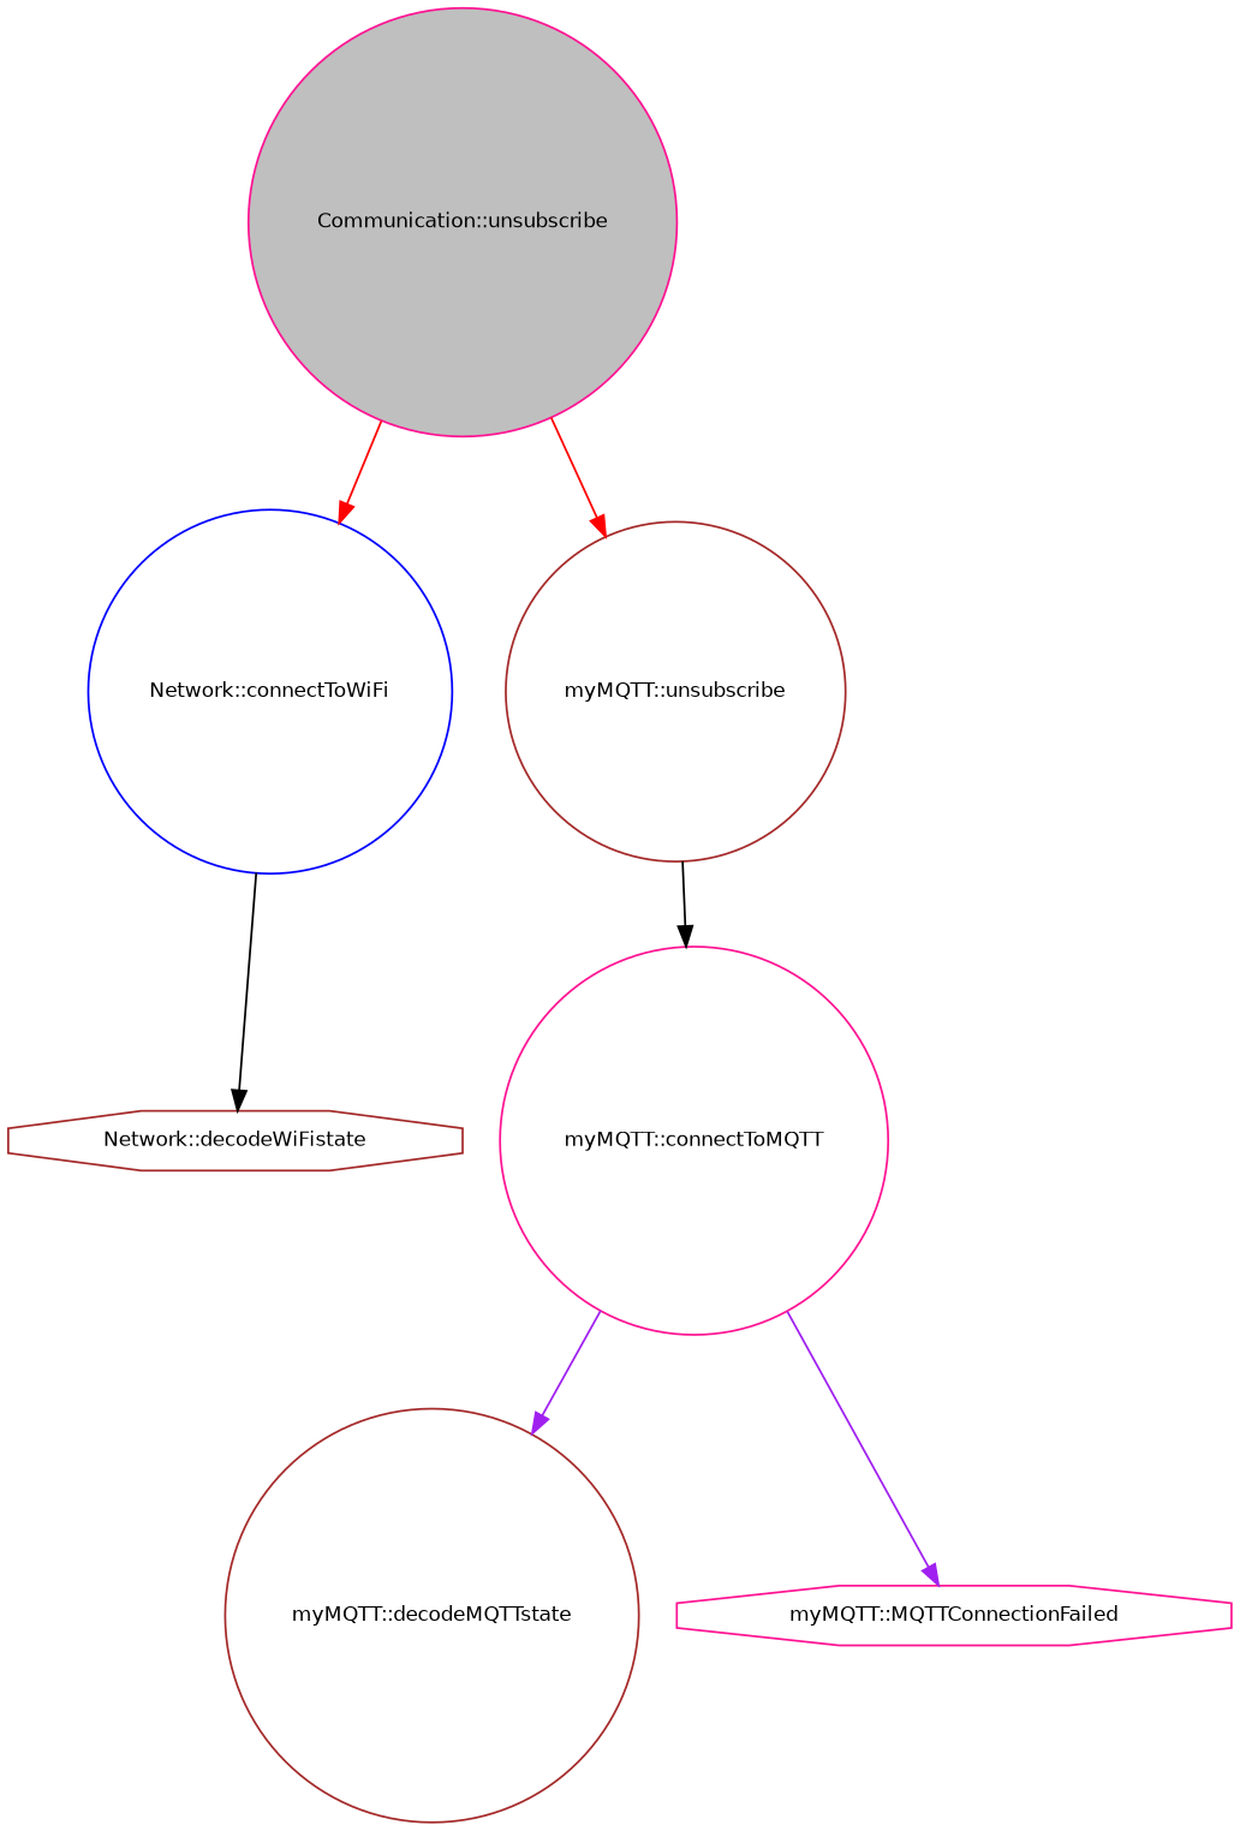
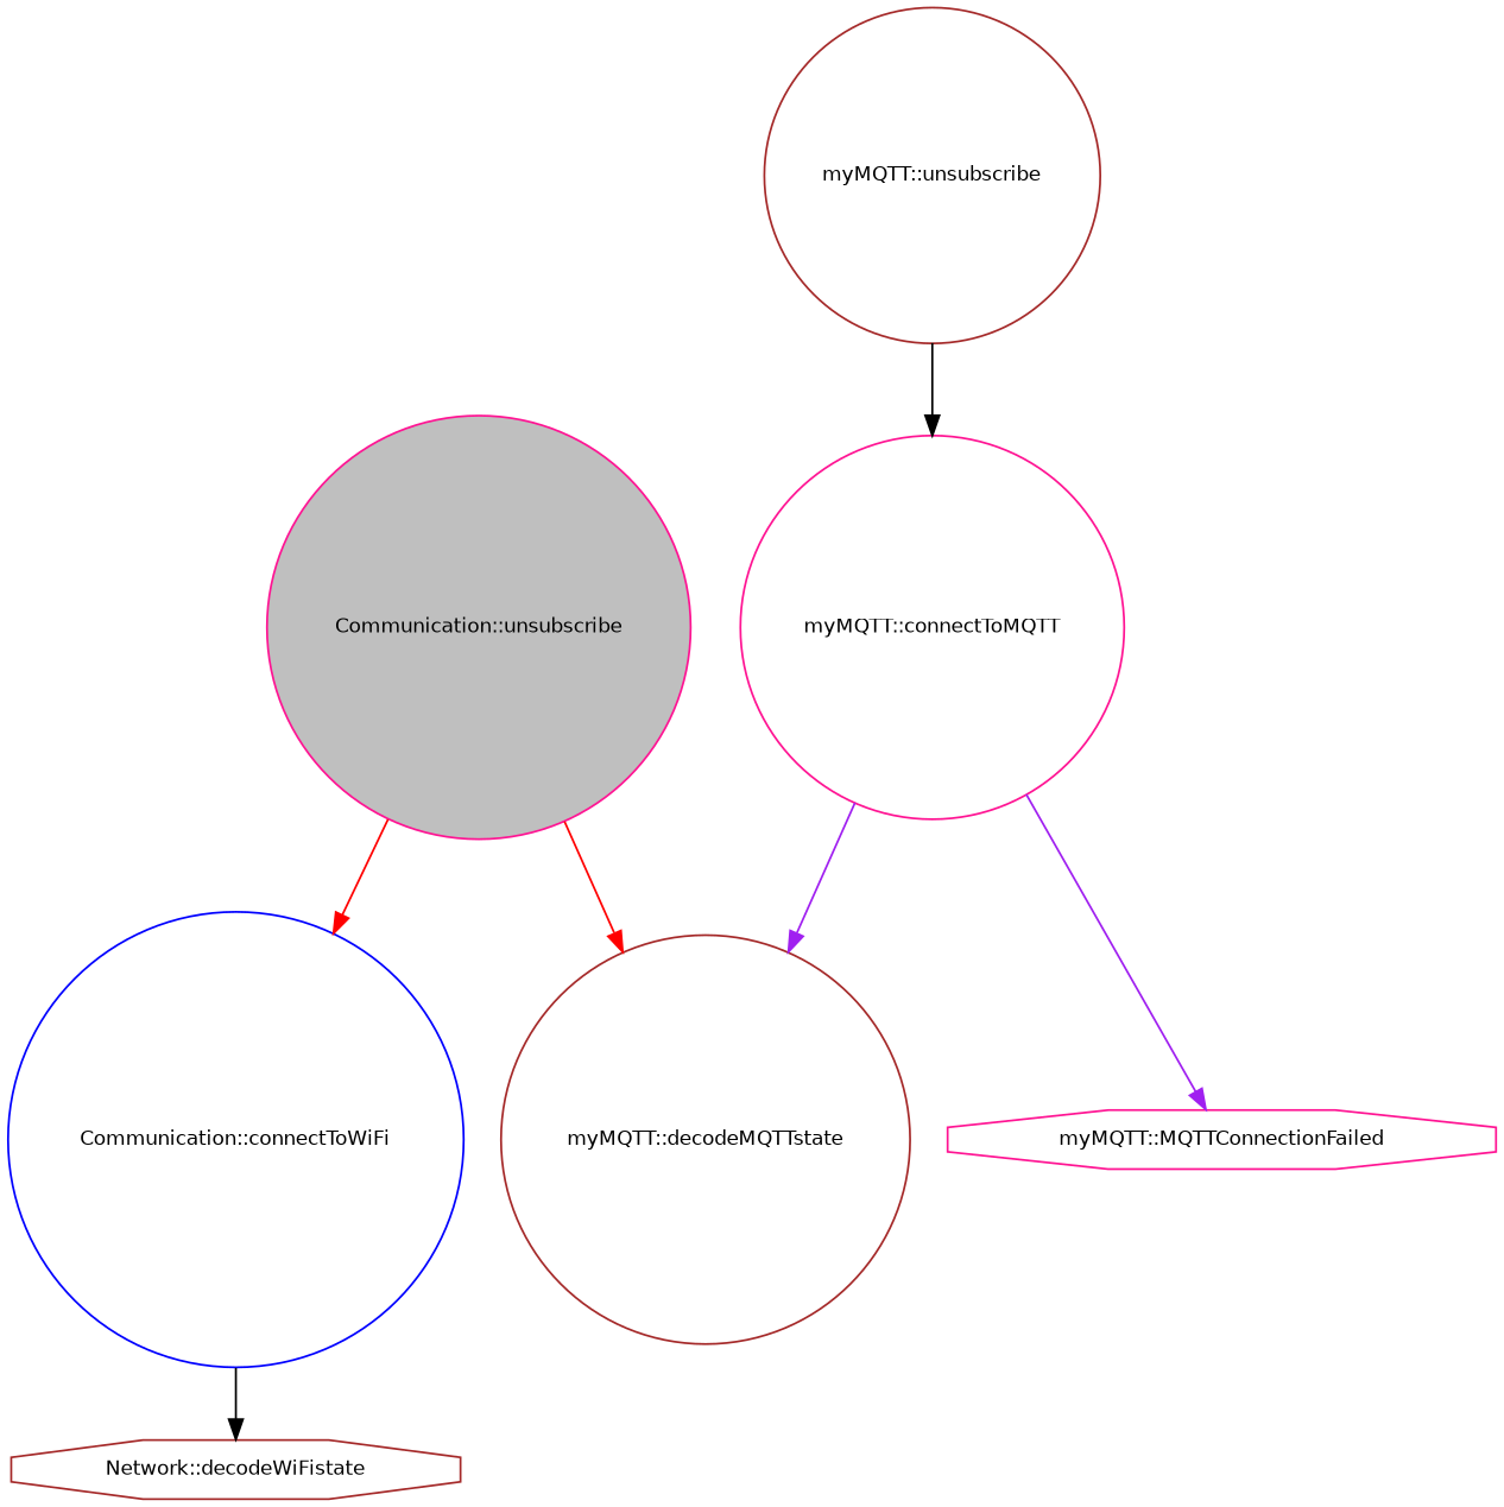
  digraph {
    rankdir=TB
    node [color=deeppink fillcolor=white fontname=Helvetica fontsize=10 shape=circle style=filled]
    edge [color=red fontname=Helvetica fontsize=10 labelfontname=Helvetica labelfontsize=10 style=solid]
    n1 [fillcolor=grey75 fontcolor=black height=0.2 label="Communication::unsubscribe" width=0.4]
-   n2 [color=blue height=0.2 label="Network::connectToWiFi" width=0.4]
+   n2 [color=blue height=0.2 label="Communication::connectToWiFi" width=0.4]
    n3 [color=brown height=0.2 label="myMQTT::unsubscribe" width=0.4]
    n4 [color=brown height=0.2 label="Network::decodeWiFistate" shape=octagon width=0.4]
    n5 [height=0.2 label="myMQTT::connectToMQTT" width=0.4]
    n6 [color=brown height=0.2 label="myMQTT::decodeMQTTstate" width=0.4]
    n7 [height=0.2 label="myMQTT::MQTTConnectionFailed" shape=octagon width=0.4]
    n1 -> n2
-   n1 -> n3
+   n1 -> n6
    n2 -> n4 [color=black]
    n3 -> n5 [color=black]
    n5 -> n6 [color=purple]
    n5 -> n7 [color=purple]
  }
